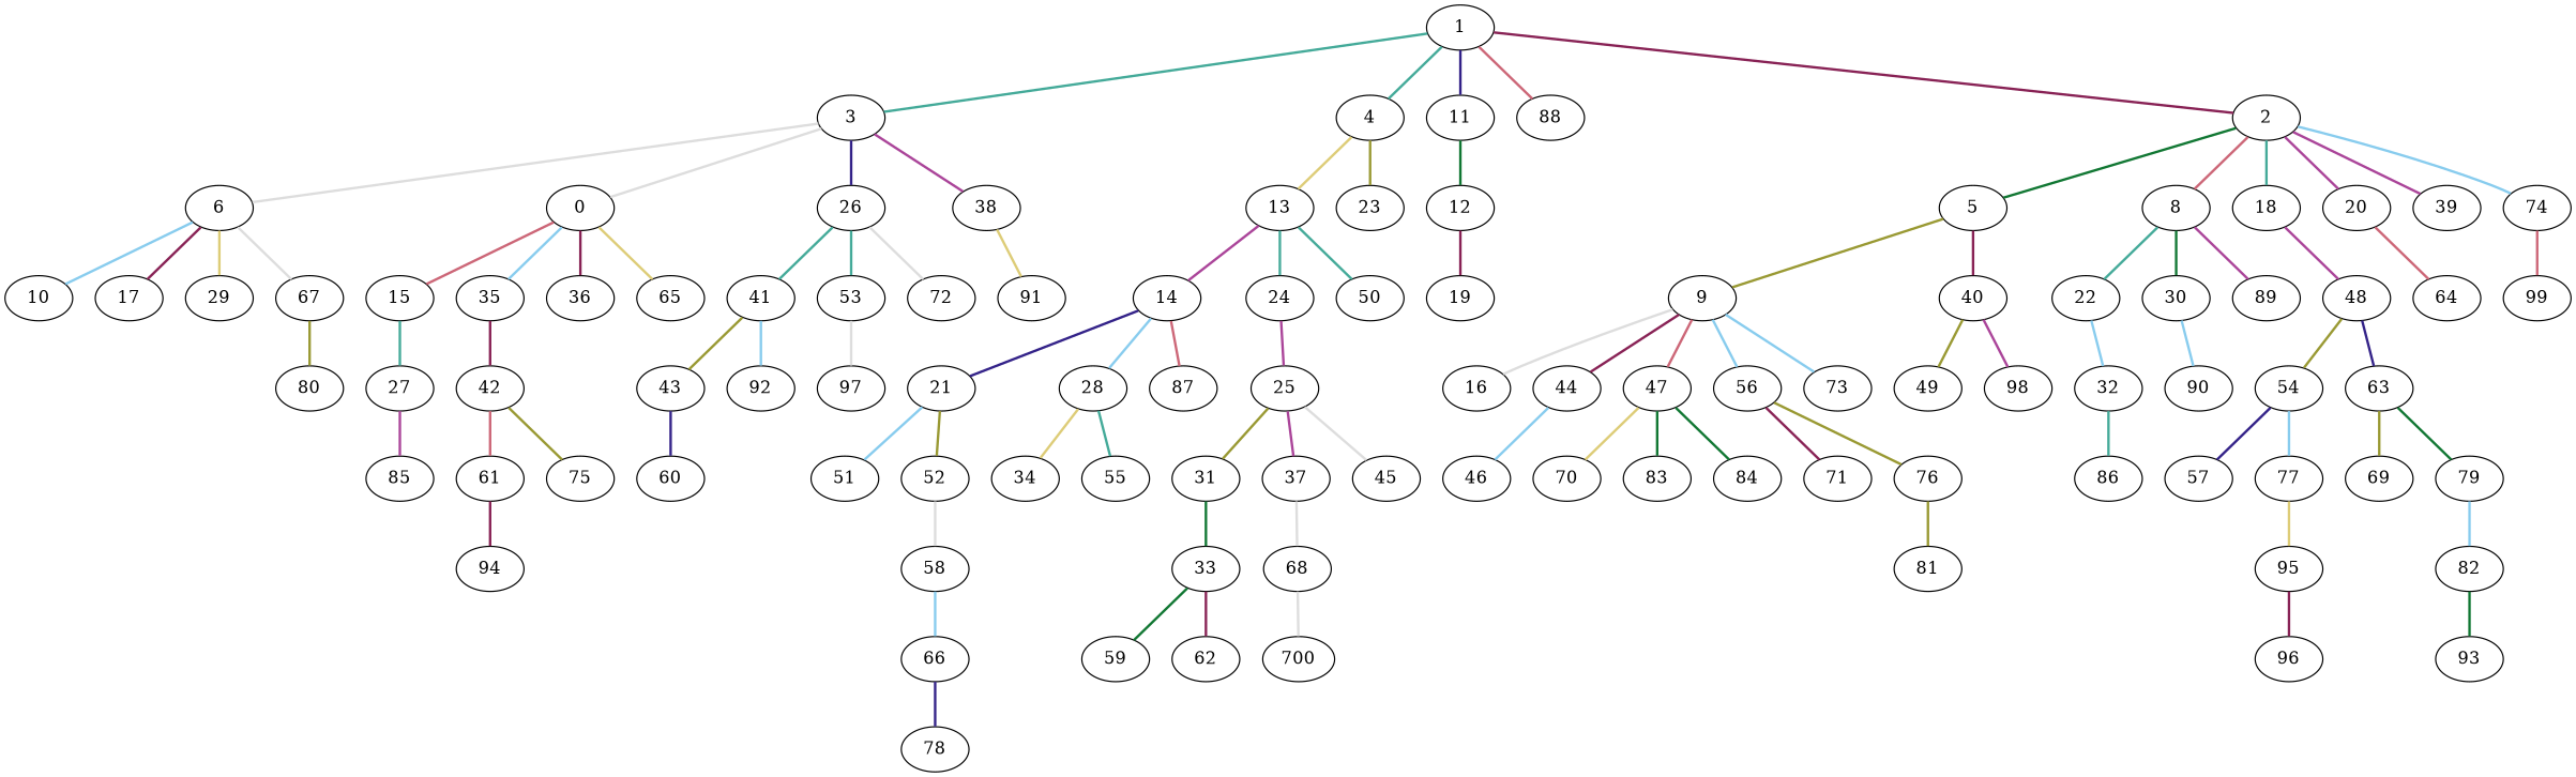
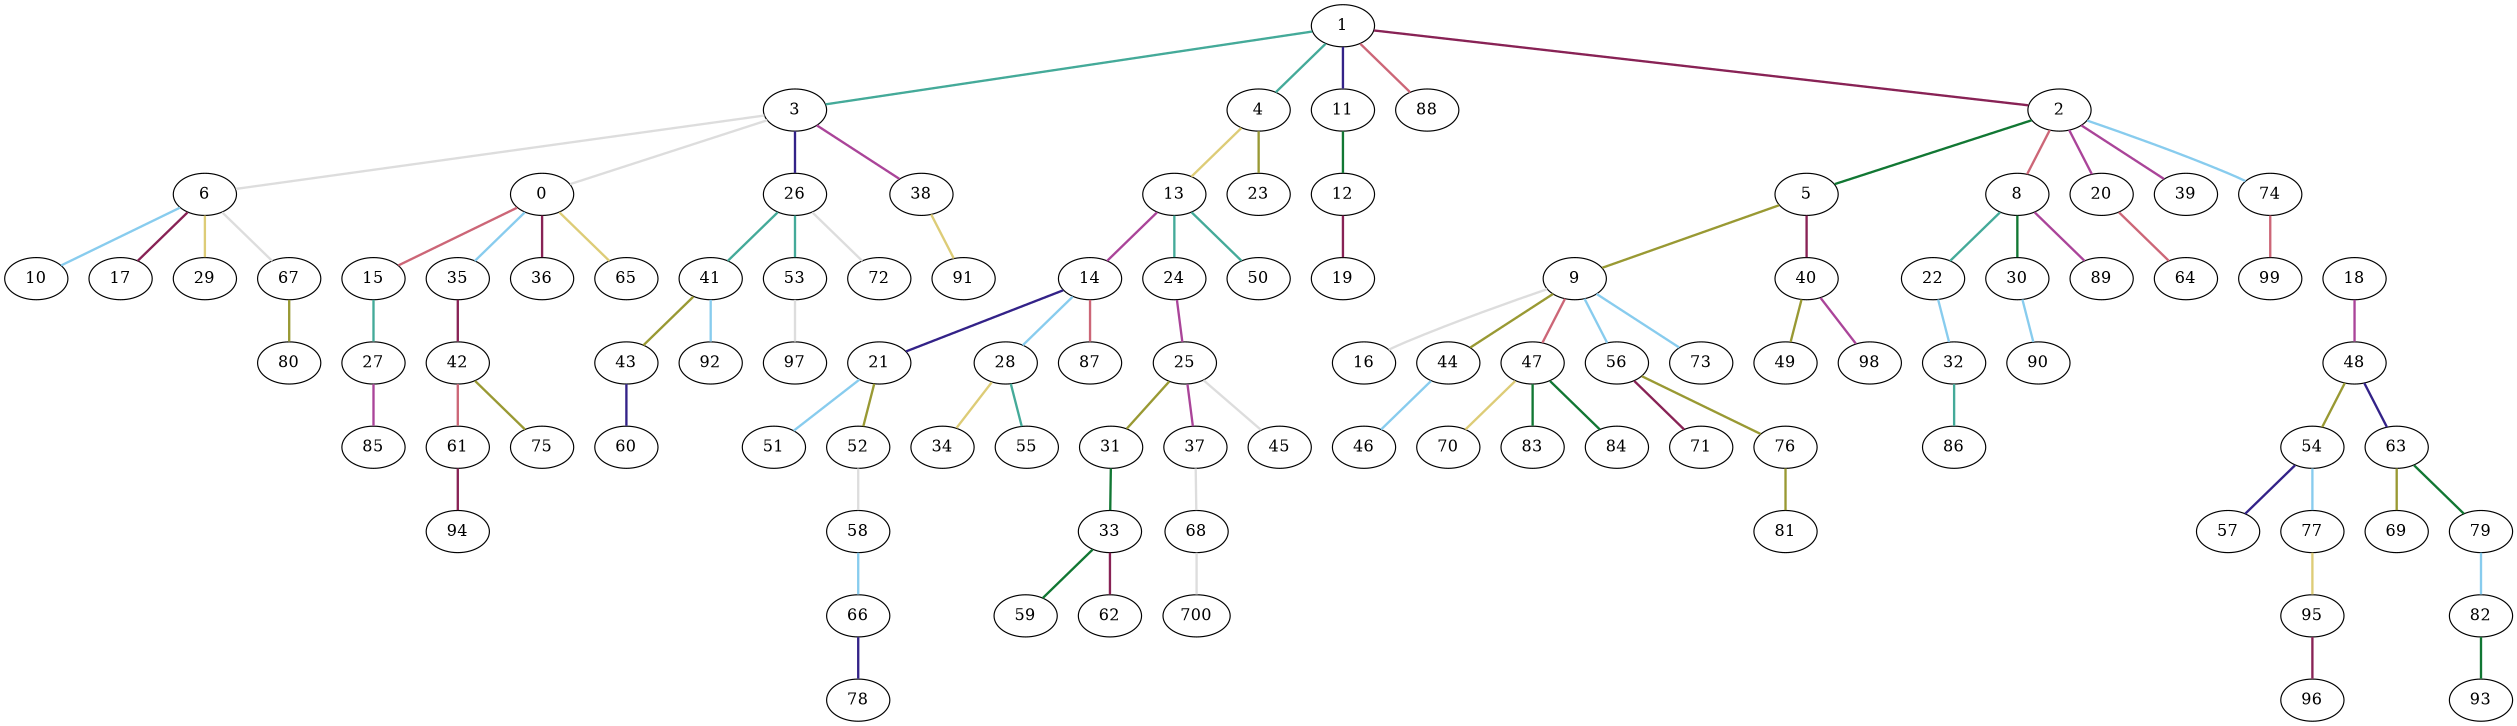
  graph {
    fontname="DejaVu Serif"
    rankdir=BT
    node [fontname="DejaVu Serif"]
    edge [color="#88CCEE" fontname="DejaVu Serif" style=bold]
    2
    1
    3
    4
    5
    6
    n7 [label=0]
    8
    9
    10
    11
    12
    13
    14
    15
    16
    17
    18
    19
    20
    21
    22
    23
    24
    25
    26
    27
    28
    29
    30
    31
    32
    33
    34
    35
    36
    37
    38
    39
    40
    41
    42
    43
    44
    45
    46
    47
    48
    49
    50
    51
    52
    53
    54
    55
    56
    57
    58
    59
    60
    61
    62
    63
    64
    65
    66
    67
    68
    69
    70
    71
    72
    73
    74
    75
    76
    77
    78
    79
    80
    81
    82
    83
    84
    85
    86
    87
    88
    89
    90
    91
    92
    93
    94
    95
    96
    97
    98
    99
    n100 [label=700]
    2 -- 1 [color="#882255"]
    3 -- 1 [color="#44AA99"]
    4 -- 1 [color="#44AA99"]
    5 -- 2 [color="#117733"]
    6 -- 3 [color="#DDDDDD"]
    n7 -- 3 [color="#DDDDDD"]
    8 -- 2 [color="#CC6677"]
    9 -- 5 [color="#999933"]
    10 -- 6
    11 -- 1 [color="#332288"]
    12 -- 11 [color="#117733"]
    13 -- 4 [color="#DDCC77"]
    14 -- 13 [color="#AA4499"]
    15 -- n7 [color="#CC6677"]
    16 -- 9 [color="#DDDDDD"]
    17 -- 6 [color="#882255"]
-   18 -- 2 [color="#44AA99"]
    19 -- 12 [color="#882255"]
    20 -- 2 [color="#AA4499"]
    21 -- 14 [color="#332288"]
    22 -- 8 [color="#44AA99"]
    23 -- 4 [color="#999933"]
    24 -- 13 [color="#44AA99"]
    25 -- 24 [color="#AA4499"]
    26 -- 3 [color="#332288"]
    27 -- 15 [color="#44AA99"]
    28 -- 14
    29 -- 6 [color="#DDCC77"]
    30 -- 8 [color="#117733"]
    31 -- 25 [color="#999933"]
    32 -- 22
    33 -- 31 [color="#117733"]
    34 -- 28 [color="#DDCC77"]
    35 -- n7
    36 -- n7 [color="#882255"]
    37 -- 25 [color="#AA4499"]
    38 -- 3 [color="#AA4499"]
    39 -- 2 [color="#AA4499"]
    40 -- 5 [color="#882255"]
    41 -- 26 [color="#44AA99"]
    42 -- 35 [color="#882255"]
    43 -- 41 [color="#999933"]
-   44 -- 9 [color="#882255"]
+   44 -- 9 [color="#999933"]
    45 -- 25 [color="#DDDDDD"]
    46 -- 44
    47 -- 9 [color="#CC6677"]
    48 -- 18 [color="#AA4499"]
    49 -- 40 [color="#999933"]
    50 -- 13 [color="#44AA99"]
    51 -- 21
    52 -- 21 [color="#999933"]
    53 -- 26 [color="#44AA99"]
    54 -- 48 [color="#999933"]
    55 -- 28 [color="#44AA99"]
    56 -- 9
    57 -- 54 [color="#332288"]
    58 -- 52 [color="#DDDDDD"]
    59 -- 33 [color="#117733"]
    60 -- 43 [color="#332288"]
    61 -- 42 [color="#CC6677"]
    62 -- 33 [color="#882255"]
    63 -- 48 [color="#332288"]
    64 -- 20 [color="#CC6677"]
    65 -- n7 [color="#DDCC77"]
    66 -- 58
    67 -- 6 [color="#DDDDDD"]
    68 -- 37 [color="#DDDDDD"]
    69 -- 63 [color="#999933"]
    70 -- 47 [color="#DDCC77"]
    71 -- 56 [color="#882255"]
    72 -- 26 [color="#DDDDDD"]
    73 -- 9
    74 -- 2
    75 -- 42 [color="#999933"]
    76 -- 56 [color="#999933"]
    77 -- 54
    78 -- 66 [color="#332288"]
    79 -- 63 [color="#117733"]
    80 -- 67 [color="#999933"]
    81 -- 76 [color="#999933"]
    82 -- 79
    83 -- 47 [color="#117733"]
    84 -- 47 [color="#117733"]
    85 -- 27 [color="#AA4499"]
    86 -- 32 [color="#44AA99"]
    87 -- 14 [color="#CC6677"]
    88 -- 1 [color="#CC6677"]
    89 -- 8 [color="#AA4499"]
    90 -- 30
    91 -- 38 [color="#DDCC77"]
    92 -- 41
    93 -- 82 [color="#117733"]
    94 -- 61 [color="#882255"]
    95 -- 77 [color="#DDCC77"]
    96 -- 95 [color="#882255"]
    97 -- 53 [color="#DDDDDD"]
    98 -- 40 [color="#AA4499"]
    99 -- 74 [color="#CC6677"]
    n100 -- 68 [color="#DDDDDD"]
  }
